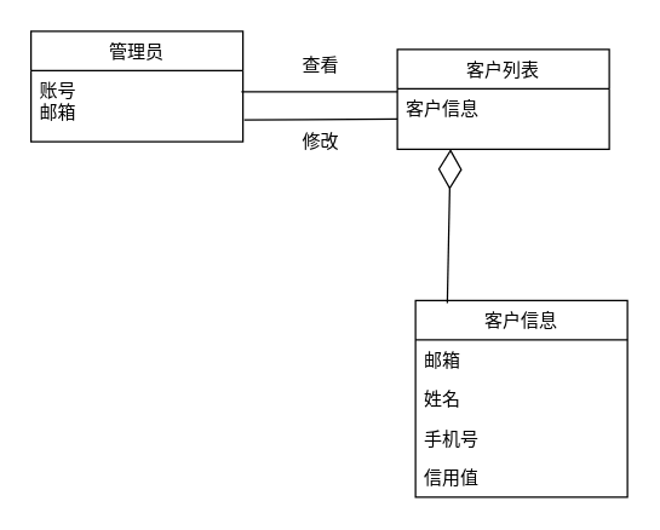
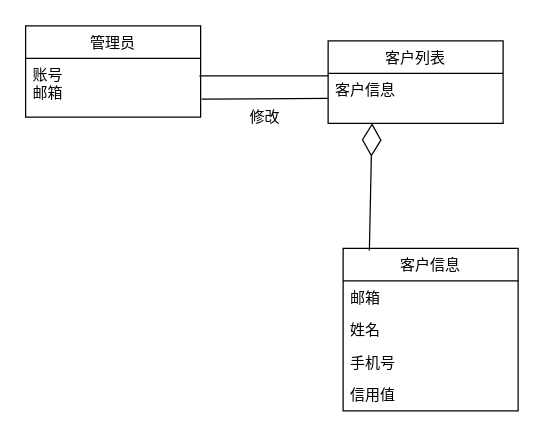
  <mxCell id="0" />
  <mxCell id="1" parent="0" />
  <mxCell id="2" value="管理员" style="swimlane;fontStyle=0;childLayout=stackLayout;horizontal=1;startSize=26;fillColor=none;horizontalStack=0;resizeParent=1;resizeParentMax=0;resizeLast=0;collapsible=1;marginBottom=0;" parent="1" vertex="1"><mxGeometry x="20" y="20" width="140" height="73" as="geometry" /></mxCell>
  <mxCell id="3" value="账号&#10;邮箱" style="text;strokeColor=none;fillColor=none;align=left;verticalAlign=top;spacingLeft=4;spacingRight=4;overflow=hidden;rotatable=0;points=[[0,0.5],[1,0.5]];portConstraint=eastwest;" parent="2" vertex="1"><mxGeometry y="26" width="140" height="47" as="geometry" /></mxCell>
  <mxCell id="4" value="" style="line;strokeWidth=1;fillColor=none;align=left;verticalAlign=middle;spacingTop=-1;spacingLeft=3;spacingRight=3;rotatable=0;labelPosition=right;points=[];portConstraint=eastwest;" parent="1" vertex="1"><mxGeometry x="159" y="56" width="103" height="8" as="geometry" /></mxCell>
- <mxCell id="5" value="查看" style="text;html=1;align=center;verticalAlign=middle;resizable=0;points=[];autosize=1;" parent="1" vertex="1"><mxGeometry x="193.5" y="34" width="34" height="18" as="geometry" /></mxCell>
  <mxCell id="6" value="" style="endArrow=diamondThin;endFill=0;endSize=24;html=1;entryX=0.251;entryY=0.995;entryDx=0;entryDy=0;entryPerimeter=0;exitX=0.15;exitY=0.013;exitDx=0;exitDy=0;exitPerimeter=0;" parent="1" source="7" target="15" edge="1"><mxGeometry width="160" relative="1" as="geometry"><mxPoint x="295" y="210" as="sourcePoint" /><mxPoint x="290.5" y="210" as="targetPoint" /></mxGeometry></mxCell>
  <mxCell id="7" value="客户信息" style="swimlane;fontStyle=0;childLayout=stackLayout;horizontal=1;startSize=26;fillColor=none;horizontalStack=0;resizeParent=1;resizeParentMax=0;resizeLast=0;collapsible=1;marginBottom=0;" parent="1" vertex="1"><mxGeometry x="274" y="198" width="140" height="130" as="geometry" /></mxCell>
  <mxCell id="8" value="邮箱" style="text;strokeColor=none;fillColor=none;align=left;verticalAlign=top;spacingLeft=4;spacingRight=4;overflow=hidden;rotatable=0;points=[[0,0.5],[1,0.5]];portConstraint=eastwest;" parent="7" vertex="1"><mxGeometry y="26" width="140" height="26" as="geometry" /></mxCell>
  <mxCell id="9" value="姓名" style="text;strokeColor=none;fillColor=none;align=left;verticalAlign=top;spacingLeft=4;spacingRight=4;overflow=hidden;rotatable=0;points=[[0,0.5],[1,0.5]];portConstraint=eastwest;" parent="7" vertex="1"><mxGeometry y="52" width="140" height="26" as="geometry" /></mxCell>
  <mxCell id="10" value="手机号" style="text;strokeColor=none;fillColor=none;align=left;verticalAlign=top;spacingLeft=4;spacingRight=4;overflow=hidden;rotatable=0;points=[[0,0.5],[1,0.5]];portConstraint=eastwest;" parent="7" vertex="1"><mxGeometry y="78" width="140" height="26" as="geometry" /></mxCell>
  <mxCell id="11" value="信用值" style="text;strokeColor=none;fillColor=none;align=left;verticalAlign=top;spacingLeft=4;spacingRight=4;overflow=hidden;rotatable=0;points=[[0,0.5],[1,0.5]];portConstraint=eastwest;" parent="7" vertex="1"><mxGeometry y="104" width="140" height="26" as="geometry" /></mxCell>
  <mxCell id="12" value="" style="endArrow=none;html=1;exitX=1.006;exitY=0.694;exitDx=0;exitDy=0;entryX=0;entryY=0.5;entryDx=0;entryDy=0;exitPerimeter=0;" edge="1" parent="1" source="3" target="15"><mxGeometry width="50" height="50" relative="1" as="geometry"><mxPoint x="228" y="69" as="sourcePoint" /><mxPoint x="278" y="19" as="targetPoint" /></mxGeometry></mxCell>
  <mxCell id="13" value="修改" style="text;html=1;align=center;verticalAlign=middle;resizable=0;points=[];autosize=1;" vertex="1" parent="1"><mxGeometry x="193.5" y="84" width="34" height="18" as="geometry" /></mxCell>
  <mxCell id="14" value="客户列表" style="swimlane;fontStyle=0;childLayout=stackLayout;horizontal=1;startSize=26;fillColor=none;horizontalStack=0;resizeParent=1;resizeParentMax=0;resizeLast=0;collapsible=1;marginBottom=0;" parent="1" vertex="1"><mxGeometry x="262" y="32" width="140" height="66" as="geometry" /></mxCell>
  <mxCell id="15" value="客户信息&#10;" style="text;strokeColor=none;fillColor=none;align=left;verticalAlign=top;spacingLeft=4;spacingRight=4;overflow=hidden;rotatable=0;points=[[0,0.5],[1,0.5]];portConstraint=eastwest;" parent="14" vertex="1"><mxGeometry y="26" width="140" height="40" as="geometry" /></mxCell>
